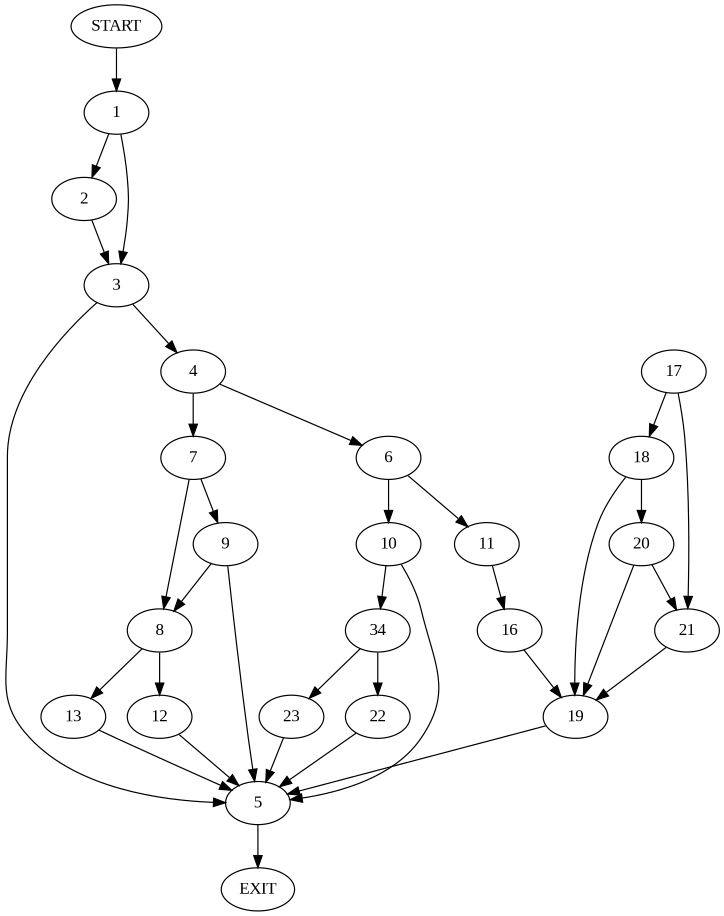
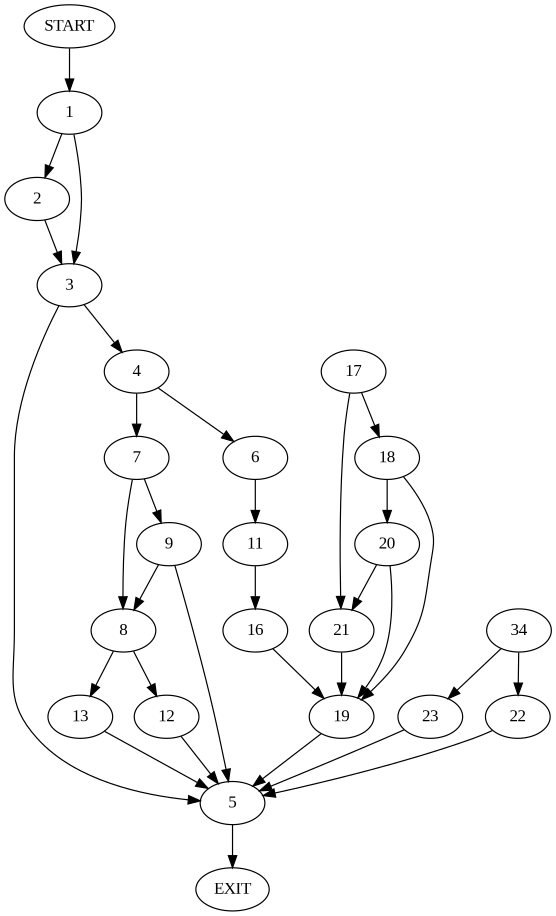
  digraph {
    fontname="Liberation Serif"
    node [fontname="Liberation Serif"]
    edge [fontname="Liberation Serif"]
    n1 [label=START]
    1
    2
    3
    n5 [label=EXIT]
    4
    5
    6
    7
-   10
    11
    8
    9
    n14 [label=34]
    16
    12
    13
    22
    23
    19
    17
    18
    21
    20
    n1 -> 1
    1 -> 2
    1 -> 3
    2 -> 3
    3 -> 4
    3 -> 5
    4 -> 6
    4 -> 7
    5 -> n5
-   6 -> 10
    6 -> 11
    7 -> 8
    7 -> 9
-   10 -> 5
-   10 -> n14
    11 -> 16
    8 -> 12
    8 -> 13
    9 -> 5
    9 -> 8
    n14 -> 22
    n14 -> 23
    16 -> 19
    12 -> 5
    13 -> 5
    22 -> 5
    23 -> 5
    19 -> 5
    17 -> 18
    17 -> 21
    18 -> 19
    18 -> 20
    21 -> 19
    20 -> 19
    20 -> 21
  }
